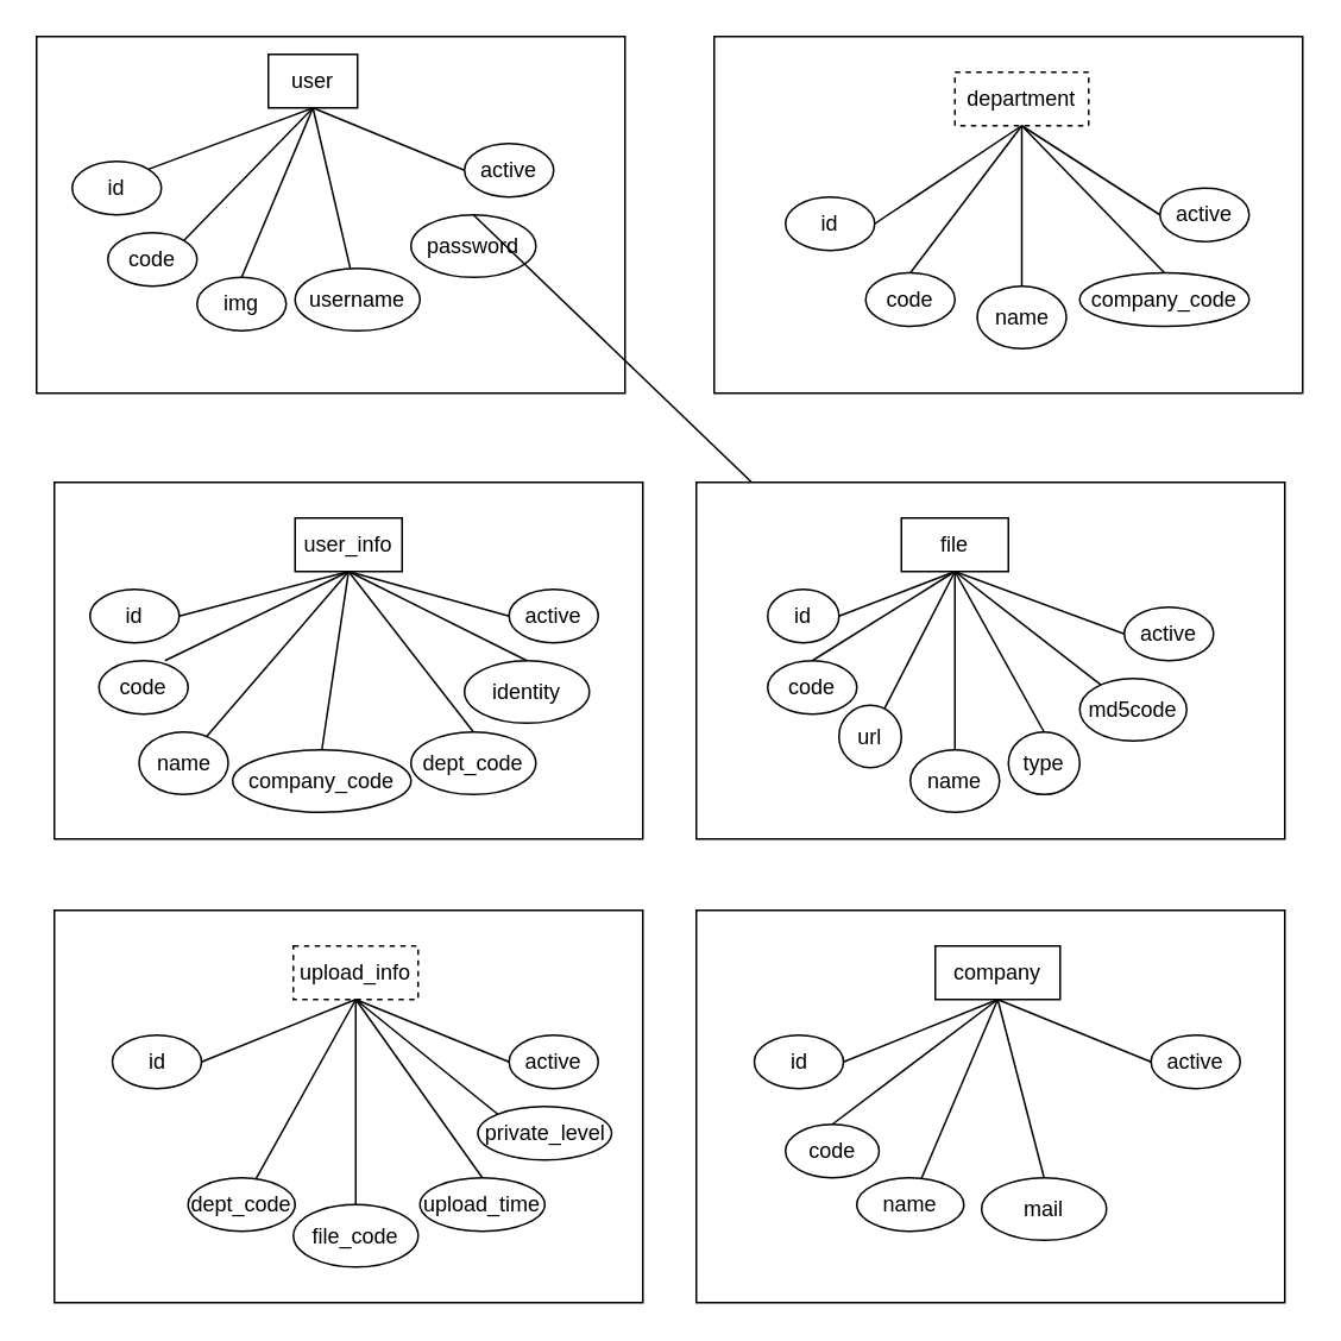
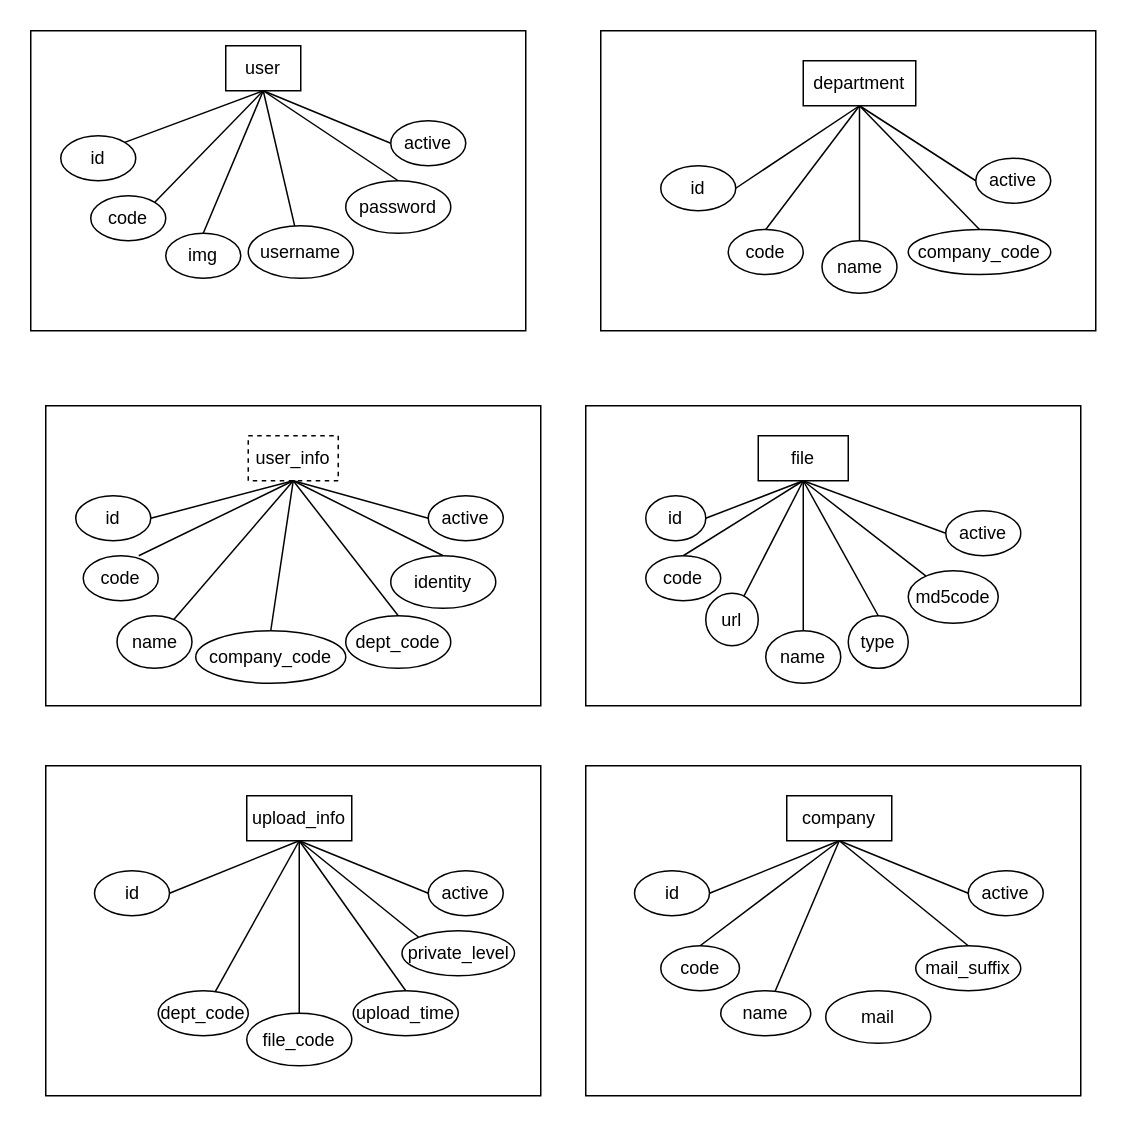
  <mxCell id="0" />
  <mxCell id="1" parent="0" />
  <mxCell id="2" value="" style="rounded=0;whiteSpace=wrap;html=1;" parent="1" vertex="1"><mxGeometry x="20" y="20" width="330" height="200" as="geometry" /></mxCell>
  <mxCell id="3" value="user" style="rounded=0;whiteSpace=wrap;html=1;" parent="1" vertex="1"><mxGeometry x="150" y="30" width="50" height="30" as="geometry" /></mxCell>
  <mxCell id="4" value="id" style="ellipse;whiteSpace=wrap;html=1;" parent="1" vertex="1"><mxGeometry x="40" y="90" width="50" height="30" as="geometry" /></mxCell>
  <mxCell id="5" value="code" style="ellipse;whiteSpace=wrap;html=1;" parent="1" vertex="1"><mxGeometry x="60" y="130" width="50" height="30" as="geometry" /></mxCell>
  <mxCell id="6" value="username" style="ellipse;whiteSpace=wrap;html=1;" parent="1" vertex="1"><mxGeometry x="165" y="150" width="70" height="35" as="geometry" /></mxCell>
  <mxCell id="7" value="password" style="ellipse;whiteSpace=wrap;html=1;" parent="1" vertex="1"><mxGeometry x="230" y="120" width="70" height="35" as="geometry" /></mxCell>
  <mxCell id="8" value="active" style="ellipse;whiteSpace=wrap;html=1;" parent="1" vertex="1"><mxGeometry x="260" y="80" width="50" height="30" as="geometry" /></mxCell>
  <mxCell id="9" value="" style="endArrow=none;html=1;rounded=0;exitX=1;exitY=0;exitDx=0;exitDy=0;entryX=0.5;entryY=1;entryDx=0;entryDy=0;" parent="1" source="4" target="3" edge="1"><mxGeometry width="50" height="50" relative="1" as="geometry"><mxPoint x="90" y="90" as="sourcePoint" /><mxPoint x="140" y="40" as="targetPoint" /></mxGeometry></mxCell>
  <mxCell id="10" value="" style="endArrow=none;html=1;rounded=0;exitX=1;exitY=0;exitDx=0;exitDy=0;entryX=0.5;entryY=1;entryDx=0;entryDy=0;" parent="1" source="5" target="3" edge="1"><mxGeometry width="50" height="50" relative="1" as="geometry"><mxPoint x="100" y="107.5" as="sourcePoint" /><mxPoint x="170" y="65" as="targetPoint" /></mxGeometry></mxCell>
  <mxCell id="11" value="" style="endArrow=none;html=1;rounded=0;entryX=0.5;entryY=1;entryDx=0;entryDy=0;" parent="1" source="6" target="3" edge="1"><mxGeometry width="50" height="50" relative="1" as="geometry"><mxPoint x="110" y="117.5" as="sourcePoint" /><mxPoint x="180" y="75" as="targetPoint" /></mxGeometry></mxCell>
- <mxCell id="12" value="" style="endArrow=none;html=1;rounded=0;exitX=0.5;exitY=0;exitDx=0;exitDy=0;" parent="1" source="7" target="43" edge="1"><mxGeometry width="50" height="50" relative="1" as="geometry"><mxPoint x="120" y="127.5" as="sourcePoint" /><mxPoint x="180" y="70" as="targetPoint" /></mxGeometry></mxCell>
+ <mxCell id="12" value="" style="endArrow=none;html=1;rounded=0;exitX=0.5;exitY=0;exitDx=0;exitDy=0;entryX=0.5;entryY=1;entryDx=0;entryDy=0;" parent="1" source="7" target="3" edge="1"><mxGeometry width="50" height="50" relative="1" as="geometry"><mxPoint x="120" y="127.5" as="sourcePoint" /><mxPoint x="180" y="70" as="targetPoint" /></mxGeometry></mxCell>
  <mxCell id="13" value="" style="endArrow=none;html=1;rounded=0;exitX=0;exitY=0.5;exitDx=0;exitDy=0;entryX=0.5;entryY=1;entryDx=0;entryDy=0;" parent="1" source="8" target="3" edge="1"><mxGeometry width="50" height="50" relative="1" as="geometry"><mxPoint x="130" y="137.5" as="sourcePoint" /><mxPoint x="185" y="70" as="targetPoint" /></mxGeometry></mxCell>
  <mxCell id="14" value="" style="rounded=0;whiteSpace=wrap;html=1;" parent="1" vertex="1"><mxGeometry x="30" y="270" width="330" height="200" as="geometry" /></mxCell>
- <mxCell id="15" value="user_info" style="rounded=0;whiteSpace=wrap;html=1;" parent="1" vertex="1"><mxGeometry x="165" y="290" width="60" height="30" as="geometry" /></mxCell>
+ <mxCell id="15" value="user_info" style="rounded=0;whiteSpace=wrap;html=1;dashed=1;" parent="1" vertex="1"><mxGeometry x="165" y="290" width="60" height="30" as="geometry" /></mxCell>
  <mxCell id="16" value="id" style="ellipse;whiteSpace=wrap;html=1;" parent="1" vertex="1"><mxGeometry x="50" y="330" width="50" height="30" as="geometry" /></mxCell>
  <mxCell id="17" value="code" style="ellipse;whiteSpace=wrap;html=1;" parent="1" vertex="1"><mxGeometry x="55" y="370" width="50" height="30" as="geometry" /></mxCell>
  <mxCell id="18" value="name" style="ellipse;whiteSpace=wrap;html=1;" parent="1" vertex="1"><mxGeometry x="77.5" y="410" width="50" height="35" as="geometry" /></mxCell>
  <mxCell id="19" value="identity" style="ellipse;whiteSpace=wrap;html=1;" parent="1" vertex="1"><mxGeometry x="260" y="370" width="70" height="35" as="geometry" /></mxCell>
  <mxCell id="20" value="active" style="ellipse;whiteSpace=wrap;html=1;" parent="1" vertex="1"><mxGeometry x="285" y="330" width="50" height="30" as="geometry" /></mxCell>
  <mxCell id="21" value="" style="endArrow=none;html=1;rounded=0;exitX=1;exitY=0.5;exitDx=0;exitDy=0;entryX=0.5;entryY=1;entryDx=0;entryDy=0;" parent="1" source="16" target="15" edge="1"><mxGeometry width="50" height="50" relative="1" as="geometry"><mxPoint x="100" y="340" as="sourcePoint" /><mxPoint x="150" y="290" as="targetPoint" /></mxGeometry></mxCell>
  <mxCell id="22" value="" style="endArrow=none;html=1;rounded=0;exitX=0.74;exitY=0;exitDx=0;exitDy=0;entryX=0.5;entryY=1;entryDx=0;entryDy=0;exitPerimeter=0;" parent="1" source="17" target="15" edge="1"><mxGeometry width="50" height="50" relative="1" as="geometry"><mxPoint x="110" y="357.5" as="sourcePoint" /><mxPoint x="180" y="315" as="targetPoint" /></mxGeometry></mxCell>
  <mxCell id="23" value="" style="endArrow=none;html=1;rounded=0;entryX=0.5;entryY=1;entryDx=0;entryDy=0;" parent="1" source="18" target="15" edge="1"><mxGeometry width="50" height="50" relative="1" as="geometry"><mxPoint x="120" y="367.5" as="sourcePoint" /><mxPoint x="190" y="325" as="targetPoint" /></mxGeometry></mxCell>
  <mxCell id="24" value="" style="endArrow=none;html=1;rounded=0;exitX=0.5;exitY=0;exitDx=0;exitDy=0;entryX=0.5;entryY=1;entryDx=0;entryDy=0;" parent="1" source="19" target="15" edge="1"><mxGeometry width="50" height="50" relative="1" as="geometry"><mxPoint x="130" y="377.5" as="sourcePoint" /><mxPoint x="190" y="320" as="targetPoint" /></mxGeometry></mxCell>
  <mxCell id="25" value="" style="endArrow=none;html=1;rounded=0;exitX=0;exitY=0.5;exitDx=0;exitDy=0;entryX=0.5;entryY=1;entryDx=0;entryDy=0;" parent="1" source="20" target="15" edge="1"><mxGeometry width="50" height="50" relative="1" as="geometry"><mxPoint x="140" y="387.5" as="sourcePoint" /><mxPoint x="195" y="320" as="targetPoint" /></mxGeometry></mxCell>
  <mxCell id="26" value="dept_code" style="ellipse;whiteSpace=wrap;html=1;" parent="1" vertex="1"><mxGeometry x="230" y="410" width="70" height="35" as="geometry" /></mxCell>
  <mxCell id="27" value="" style="endArrow=none;html=1;rounded=0;exitX=0.5;exitY=0;exitDx=0;exitDy=0;entryX=0.5;entryY=1;entryDx=0;entryDy=0;" parent="1" source="26" target="15" edge="1"><mxGeometry width="50" height="50" relative="1" as="geometry"><mxPoint x="275" y="405" as="sourcePoint" /><mxPoint x="205" y="330" as="targetPoint" /></mxGeometry></mxCell>
  <mxCell id="28" value="" style="rounded=0;whiteSpace=wrap;html=1;" parent="1" vertex="1"><mxGeometry x="400" y="20" width="330" height="200" as="geometry" /></mxCell>
- <mxCell id="29" value="department" style="rounded=0;whiteSpace=wrap;html=1;dashed=1;" parent="1" vertex="1"><mxGeometry x="535" y="40" width="75" height="30" as="geometry" /></mxCell>
+ <mxCell id="29" value="department" style="rounded=0;whiteSpace=wrap;html=1;" parent="1" vertex="1"><mxGeometry x="535" y="40" width="75" height="30" as="geometry" /></mxCell>
  <mxCell id="30" value="id" style="ellipse;whiteSpace=wrap;html=1;" parent="1" vertex="1"><mxGeometry x="440" y="110" width="50" height="30" as="geometry" /></mxCell>
  <mxCell id="31" value="code" style="ellipse;whiteSpace=wrap;html=1;" parent="1" vertex="1"><mxGeometry x="485" y="152.5" width="50" height="30" as="geometry" /></mxCell>
  <mxCell id="32" value="name" style="ellipse;whiteSpace=wrap;html=1;" parent="1" vertex="1"><mxGeometry x="547.5" y="160" width="50" height="35" as="geometry" /></mxCell>
  <mxCell id="33" value="active" style="ellipse;whiteSpace=wrap;html=1;" parent="1" vertex="1"><mxGeometry x="650" y="105" width="50" height="30" as="geometry" /></mxCell>
  <mxCell id="34" value="" style="endArrow=none;html=1;rounded=0;exitX=1;exitY=0.5;exitDx=0;exitDy=0;entryX=0.5;entryY=1;entryDx=0;entryDy=0;" parent="1" source="30" target="29" edge="1"><mxGeometry width="50" height="50" relative="1" as="geometry"><mxPoint x="470" y="90" as="sourcePoint" /><mxPoint x="520" y="40" as="targetPoint" /></mxGeometry></mxCell>
  <mxCell id="35" value="" style="endArrow=none;html=1;rounded=0;exitX=0.5;exitY=0;exitDx=0;exitDy=0;entryX=0.5;entryY=1;entryDx=0;entryDy=0;" parent="1" source="31" target="29" edge="1"><mxGeometry width="50" height="50" relative="1" as="geometry"><mxPoint x="480" y="107.5" as="sourcePoint" /><mxPoint x="550" y="65" as="targetPoint" /></mxGeometry></mxCell>
  <mxCell id="36" value="" style="endArrow=none;html=1;rounded=0;entryX=0.5;entryY=1;entryDx=0;entryDy=0;" parent="1" source="32" target="29" edge="1"><mxGeometry width="50" height="50" relative="1" as="geometry"><mxPoint x="490" y="117.5" as="sourcePoint" /><mxPoint x="560" y="75" as="targetPoint" /></mxGeometry></mxCell>
  <mxCell id="37" value="" style="endArrow=none;html=1;rounded=0;exitX=0;exitY=0.5;exitDx=0;exitDy=0;entryX=0.5;entryY=1;entryDx=0;entryDy=0;" parent="1" source="33" target="29" edge="1"><mxGeometry width="50" height="50" relative="1" as="geometry"><mxPoint x="510" y="137.5" as="sourcePoint" /><mxPoint x="565" y="70" as="targetPoint" /></mxGeometry></mxCell>
  <mxCell id="38" value="" style="rounded=0;whiteSpace=wrap;html=1;" parent="1" vertex="1"><mxGeometry x="390" y="270" width="330" height="200" as="geometry" /></mxCell>
  <mxCell id="39" value="file" style="rounded=0;whiteSpace=wrap;html=1;" parent="1" vertex="1"><mxGeometry x="505" y="290" width="60" height="30" as="geometry" /></mxCell>
  <mxCell id="40" value="id" style="ellipse;whiteSpace=wrap;html=1;" parent="1" vertex="1"><mxGeometry x="430" y="330" width="40" height="30" as="geometry" /></mxCell>
  <mxCell id="41" value="code" style="ellipse;whiteSpace=wrap;html=1;" parent="1" vertex="1"><mxGeometry x="430" y="370" width="50" height="30" as="geometry" /></mxCell>
  <mxCell id="42" value="url" style="ellipse;whiteSpace=wrap;html=1;" parent="1" vertex="1"><mxGeometry x="470" y="395" width="35" height="35" as="geometry" /></mxCell>
  <mxCell id="43" value="type" style="ellipse;whiteSpace=wrap;html=1;" parent="1" vertex="1"><mxGeometry x="565" y="410" width="40" height="35" as="geometry" /></mxCell>
  <mxCell id="44" value="active" style="ellipse;whiteSpace=wrap;html=1;" parent="1" vertex="1"><mxGeometry x="630" y="340" width="50" height="30" as="geometry" /></mxCell>
  <mxCell id="45" value="" style="endArrow=none;html=1;rounded=0;exitX=1;exitY=0.5;exitDx=0;exitDy=0;entryX=0.5;entryY=1;entryDx=0;entryDy=0;" parent="1" source="40" target="39" edge="1"><mxGeometry width="50" height="50" relative="1" as="geometry"><mxPoint x="460" y="340" as="sourcePoint" /><mxPoint x="510" y="290" as="targetPoint" /></mxGeometry></mxCell>
  <mxCell id="46" value="" style="endArrow=none;html=1;rounded=0;exitX=0.5;exitY=0;exitDx=0;exitDy=0;entryX=0.5;entryY=1;entryDx=0;entryDy=0;" parent="1" source="41" target="39" edge="1"><mxGeometry width="50" height="50" relative="1" as="geometry"><mxPoint x="470" y="357.5" as="sourcePoint" /><mxPoint x="540" y="315" as="targetPoint" /></mxGeometry></mxCell>
  <mxCell id="47" value="" style="endArrow=none;html=1;rounded=0;entryX=0.5;entryY=1;entryDx=0;entryDy=0;" parent="1" source="42" target="39" edge="1"><mxGeometry width="50" height="50" relative="1" as="geometry"><mxPoint x="480" y="367.5" as="sourcePoint" /><mxPoint x="550" y="325" as="targetPoint" /></mxGeometry></mxCell>
  <mxCell id="48" value="" style="endArrow=none;html=1;rounded=0;exitX=0.5;exitY=0;exitDx=0;exitDy=0;entryX=0.5;entryY=1;entryDx=0;entryDy=0;" parent="1" source="43" target="39" edge="1"><mxGeometry width="50" height="50" relative="1" as="geometry"><mxPoint x="490" y="377.5" as="sourcePoint" /><mxPoint x="550" y="320" as="targetPoint" /></mxGeometry></mxCell>
  <mxCell id="49" value="" style="endArrow=none;html=1;rounded=0;exitX=0;exitY=0.5;exitDx=0;exitDy=0;entryX=0.5;entryY=1;entryDx=0;entryDy=0;" parent="1" source="44" target="39" edge="1"><mxGeometry width="50" height="50" relative="1" as="geometry"><mxPoint x="500" y="387.5" as="sourcePoint" /><mxPoint x="555" y="320" as="targetPoint" /></mxGeometry></mxCell>
  <mxCell id="50" value="name" style="ellipse;whiteSpace=wrap;html=1;" parent="1" vertex="1"><mxGeometry x="510" y="420" width="50" height="35" as="geometry" /></mxCell>
  <mxCell id="51" value="" style="endArrow=none;html=1;rounded=0;exitX=0.5;exitY=0;exitDx=0;exitDy=0;entryX=0.5;entryY=1;entryDx=0;entryDy=0;" parent="1" source="50" target="39" edge="1"><mxGeometry width="50" height="50" relative="1" as="geometry"><mxPoint x="635" y="405" as="sourcePoint" /><mxPoint x="565" y="330" as="targetPoint" /></mxGeometry></mxCell>
  <mxCell id="52" value="md5code" style="ellipse;whiteSpace=wrap;html=1;" parent="1" vertex="1"><mxGeometry x="605" y="380" width="60" height="35" as="geometry" /></mxCell>
  <mxCell id="53" value="" style="endArrow=none;html=1;rounded=0;entryX=0.5;entryY=1;entryDx=0;entryDy=0;" parent="1" source="52" target="39" edge="1"><mxGeometry width="50" height="50" relative="1" as="geometry"><mxPoint x="640" y="365" as="sourcePoint" /><mxPoint x="545" y="330" as="targetPoint" /></mxGeometry></mxCell>
  <mxCell id="54" value="" style="rounded=0;whiteSpace=wrap;html=1;" parent="1" vertex="1"><mxGeometry x="30" y="510" width="330" height="220" as="geometry" /></mxCell>
- <mxCell id="55" value="upload_info" style="rounded=0;whiteSpace=wrap;html=1;dashed=1;" parent="1" vertex="1"><mxGeometry x="164" y="530" width="70" height="30" as="geometry" /></mxCell>
+ <mxCell id="55" value="upload_info" style="rounded=0;whiteSpace=wrap;html=1;" parent="1" vertex="1"><mxGeometry x="164" y="530" width="70" height="30" as="geometry" /></mxCell>
  <mxCell id="56" value="id" style="ellipse;whiteSpace=wrap;html=1;" parent="1" vertex="1"><mxGeometry x="62.5" y="580" width="50" height="30" as="geometry" /></mxCell>
  <mxCell id="57" value="dept_code" style="ellipse;whiteSpace=wrap;html=1;" parent="1" vertex="1"><mxGeometry x="105" y="660" width="60" height="30" as="geometry" /></mxCell>
  <mxCell id="58" value="upload_time" style="ellipse;whiteSpace=wrap;html=1;" parent="1" vertex="1"><mxGeometry x="235" y="660" width="70" height="30" as="geometry" /></mxCell>
  <mxCell id="59" value="active" style="ellipse;whiteSpace=wrap;html=1;" parent="1" vertex="1"><mxGeometry x="285" y="580" width="50" height="30" as="geometry" /></mxCell>
  <mxCell id="60" value="" style="endArrow=none;html=1;rounded=0;exitX=1;exitY=0.5;exitDx=0;exitDy=0;entryX=0.5;entryY=1;entryDx=0;entryDy=0;" parent="1" source="56" target="55" edge="1"><mxGeometry width="50" height="50" relative="1" as="geometry"><mxPoint x="100" y="580" as="sourcePoint" /><mxPoint x="150" y="530" as="targetPoint" /></mxGeometry></mxCell>
  <mxCell id="61" value="" style="endArrow=none;html=1;rounded=0;entryX=0.5;entryY=1;entryDx=0;entryDy=0;" parent="1" source="57" target="55" edge="1"><mxGeometry width="50" height="50" relative="1" as="geometry"><mxPoint x="120" y="607.5" as="sourcePoint" /><mxPoint x="190" y="565" as="targetPoint" /></mxGeometry></mxCell>
  <mxCell id="62" value="" style="endArrow=none;html=1;rounded=0;exitX=0.5;exitY=0;exitDx=0;exitDy=0;entryX=0.5;entryY=1;entryDx=0;entryDy=0;" parent="1" source="58" target="55" edge="1"><mxGeometry width="50" height="50" relative="1" as="geometry"><mxPoint x="130" y="617.5" as="sourcePoint" /><mxPoint x="190" y="560" as="targetPoint" /></mxGeometry></mxCell>
  <mxCell id="63" value="" style="endArrow=none;html=1;rounded=0;exitX=0;exitY=0.5;exitDx=0;exitDy=0;entryX=0.5;entryY=1;entryDx=0;entryDy=0;" parent="1" source="59" target="55" edge="1"><mxGeometry width="50" height="50" relative="1" as="geometry"><mxPoint x="140" y="627.5" as="sourcePoint" /><mxPoint x="195" y="560" as="targetPoint" /></mxGeometry></mxCell>
  <mxCell id="64" value="file_code" style="ellipse;whiteSpace=wrap;html=1;" parent="1" vertex="1"><mxGeometry x="164" y="675" width="70" height="35" as="geometry" /></mxCell>
  <mxCell id="65" value="" style="endArrow=none;html=1;rounded=0;exitX=0.5;exitY=0;exitDx=0;exitDy=0;entryX=0.5;entryY=1;entryDx=0;entryDy=0;" parent="1" source="64" target="55" edge="1"><mxGeometry width="50" height="50" relative="1" as="geometry"><mxPoint x="275" y="645" as="sourcePoint" /><mxPoint x="205" y="570" as="targetPoint" /></mxGeometry></mxCell>
  <mxCell id="66" value="private_level" style="ellipse;whiteSpace=wrap;html=1;" parent="1" vertex="1"><mxGeometry x="267.5" y="620" width="75" height="30" as="geometry" /></mxCell>
  <mxCell id="67" value="" style="endArrow=none;html=1;rounded=0;exitX=0;exitY=0;exitDx=0;exitDy=0;entryX=0.5;entryY=1;entryDx=0;entryDy=0;" parent="1" source="66" target="55" edge="1"><mxGeometry width="50" height="50" relative="1" as="geometry"><mxPoint x="295" y="605" as="sourcePoint" /><mxPoint x="215" y="570" as="targetPoint" /></mxGeometry></mxCell>
  <mxCell id="68" value="img" style="ellipse;whiteSpace=wrap;html=1;" vertex="1" parent="1"><mxGeometry x="110" y="155" width="50" height="30" as="geometry" /></mxCell>
  <mxCell id="69" value="" style="endArrow=none;html=1;rounded=0;exitX=0.5;exitY=0;exitDx=0;exitDy=0;entryX=0.5;entryY=1;entryDx=0;entryDy=0;" edge="1" parent="1" source="68" target="3"><mxGeometry width="50" height="50" relative="1" as="geometry"><mxPoint x="102.678" y="144.393" as="sourcePoint" /><mxPoint x="195" y="80" as="targetPoint" /></mxGeometry></mxCell>
  <mxCell id="70" value="company_code" style="ellipse;whiteSpace=wrap;html=1;" vertex="1" parent="1"><mxGeometry x="605" y="152.5" width="95" height="30" as="geometry" /></mxCell>
  <mxCell id="71" value="" style="endArrow=none;html=1;rounded=0;exitX=0.5;exitY=0;exitDx=0;exitDy=0;entryX=0.5;entryY=1;entryDx=0;entryDy=0;" edge="1" parent="1" source="70" target="29"><mxGeometry width="50" height="50" relative="1" as="geometry"><mxPoint x="660" y="130" as="sourcePoint" /><mxPoint x="582.5" y="80" as="targetPoint" /></mxGeometry></mxCell>
  <mxCell id="72" value="" style="rounded=0;whiteSpace=wrap;html=1;" vertex="1" parent="1"><mxGeometry x="390" y="510" width="330" height="220" as="geometry" /></mxCell>
  <mxCell id="73" value="company" style="rounded=0;whiteSpace=wrap;html=1;" vertex="1" parent="1"><mxGeometry x="524" y="530" width="70" height="30" as="geometry" /></mxCell>
  <mxCell id="74" value="id" style="ellipse;whiteSpace=wrap;html=1;" vertex="1" parent="1"><mxGeometry x="422.5" y="580" width="50" height="30" as="geometry" /></mxCell>
  <mxCell id="75" value="code" style="ellipse;whiteSpace=wrap;html=1;" vertex="1" parent="1"><mxGeometry x="440" y="630" width="52.5" height="30" as="geometry" /></mxCell>
  <mxCell id="76" value="name" style="ellipse;whiteSpace=wrap;html=1;" vertex="1" parent="1"><mxGeometry x="480" y="660" width="60" height="30" as="geometry" /></mxCell>
+ <mxCell id="77" value="mail_suffix" style="ellipse;whiteSpace=wrap;html=1;" vertex="1" parent="1"><mxGeometry x="610" y="630" width="70" height="30" as="geometry" /></mxCell>
  <mxCell id="78" value="active" style="ellipse;whiteSpace=wrap;html=1;" vertex="1" parent="1"><mxGeometry x="645" y="580" width="50" height="30" as="geometry" /></mxCell>
  <mxCell id="79" value="" style="endArrow=none;html=1;rounded=0;exitX=1;exitY=0.5;exitDx=0;exitDy=0;entryX=0.5;entryY=1;entryDx=0;entryDy=0;" edge="1" parent="1" source="74" target="73"><mxGeometry width="50" height="50" relative="1" as="geometry"><mxPoint x="460" y="580" as="sourcePoint" /><mxPoint x="510" y="530" as="targetPoint" /></mxGeometry></mxCell>
  <mxCell id="80" value="" style="endArrow=none;html=1;rounded=0;exitX=0.5;exitY=0;exitDx=0;exitDy=0;entryX=0.5;entryY=1;entryDx=0;entryDy=0;" edge="1" parent="1" source="75" target="73"><mxGeometry width="50" height="50" relative="1" as="geometry"><mxPoint x="470" y="597.5" as="sourcePoint" /><mxPoint x="540" y="555" as="targetPoint" /></mxGeometry></mxCell>
  <mxCell id="81" value="" style="endArrow=none;html=1;rounded=0;entryX=0.5;entryY=1;entryDx=0;entryDy=0;" edge="1" parent="1" source="76" target="73"><mxGeometry width="50" height="50" relative="1" as="geometry"><mxPoint x="480" y="607.5" as="sourcePoint" /><mxPoint x="550" y="565" as="targetPoint" /></mxGeometry></mxCell>
+ <mxCell id="82" value="" style="endArrow=none;html=1;rounded=0;exitX=0.5;exitY=0;exitDx=0;exitDy=0;entryX=0.5;entryY=1;entryDx=0;entryDy=0;" edge="1" parent="1" source="77" target="73"><mxGeometry width="50" height="50" relative="1" as="geometry"><mxPoint x="490" y="617.5" as="sourcePoint" /><mxPoint x="550" y="560" as="targetPoint" /></mxGeometry></mxCell>
  <mxCell id="83" value="" style="endArrow=none;html=1;rounded=0;exitX=0;exitY=0.5;exitDx=0;exitDy=0;entryX=0.5;entryY=1;entryDx=0;entryDy=0;" edge="1" parent="1" source="78" target="73"><mxGeometry width="50" height="50" relative="1" as="geometry"><mxPoint x="500" y="627.5" as="sourcePoint" /><mxPoint x="555" y="560" as="targetPoint" /></mxGeometry></mxCell>
  <mxCell id="84" value="mail" style="ellipse;whiteSpace=wrap;html=1;" vertex="1" parent="1"><mxGeometry x="550" y="660" width="70" height="35" as="geometry" /></mxCell>
- <mxCell id="85" value="" style="endArrow=none;html=1;rounded=0;exitX=0.5;exitY=0;exitDx=0;exitDy=0;entryX=0.5;entryY=1;entryDx=0;entryDy=0;" edge="1" parent="1" source="84" target="73"><mxGeometry width="50" height="50" relative="1" as="geometry"><mxPoint x="635" y="645" as="sourcePoint" /><mxPoint x="565" y="570" as="targetPoint" /></mxGeometry></mxCell>
  <mxCell id="86" value="company_code" style="ellipse;whiteSpace=wrap;html=1;" vertex="1" parent="1"><mxGeometry x="130" y="420" width="100" height="35" as="geometry" /></mxCell>
  <mxCell id="87" value="" style="endArrow=none;html=1;rounded=0;exitX=0.5;exitY=0;exitDx=0;exitDy=0;entryX=0.5;entryY=1;entryDx=0;entryDy=0;" edge="1" parent="1" source="86" target="15"><mxGeometry width="50" height="50" relative="1" as="geometry"><mxPoint x="275" y="420" as="sourcePoint" /><mxPoint x="205" y="330" as="targetPoint" /></mxGeometry></mxCell>
